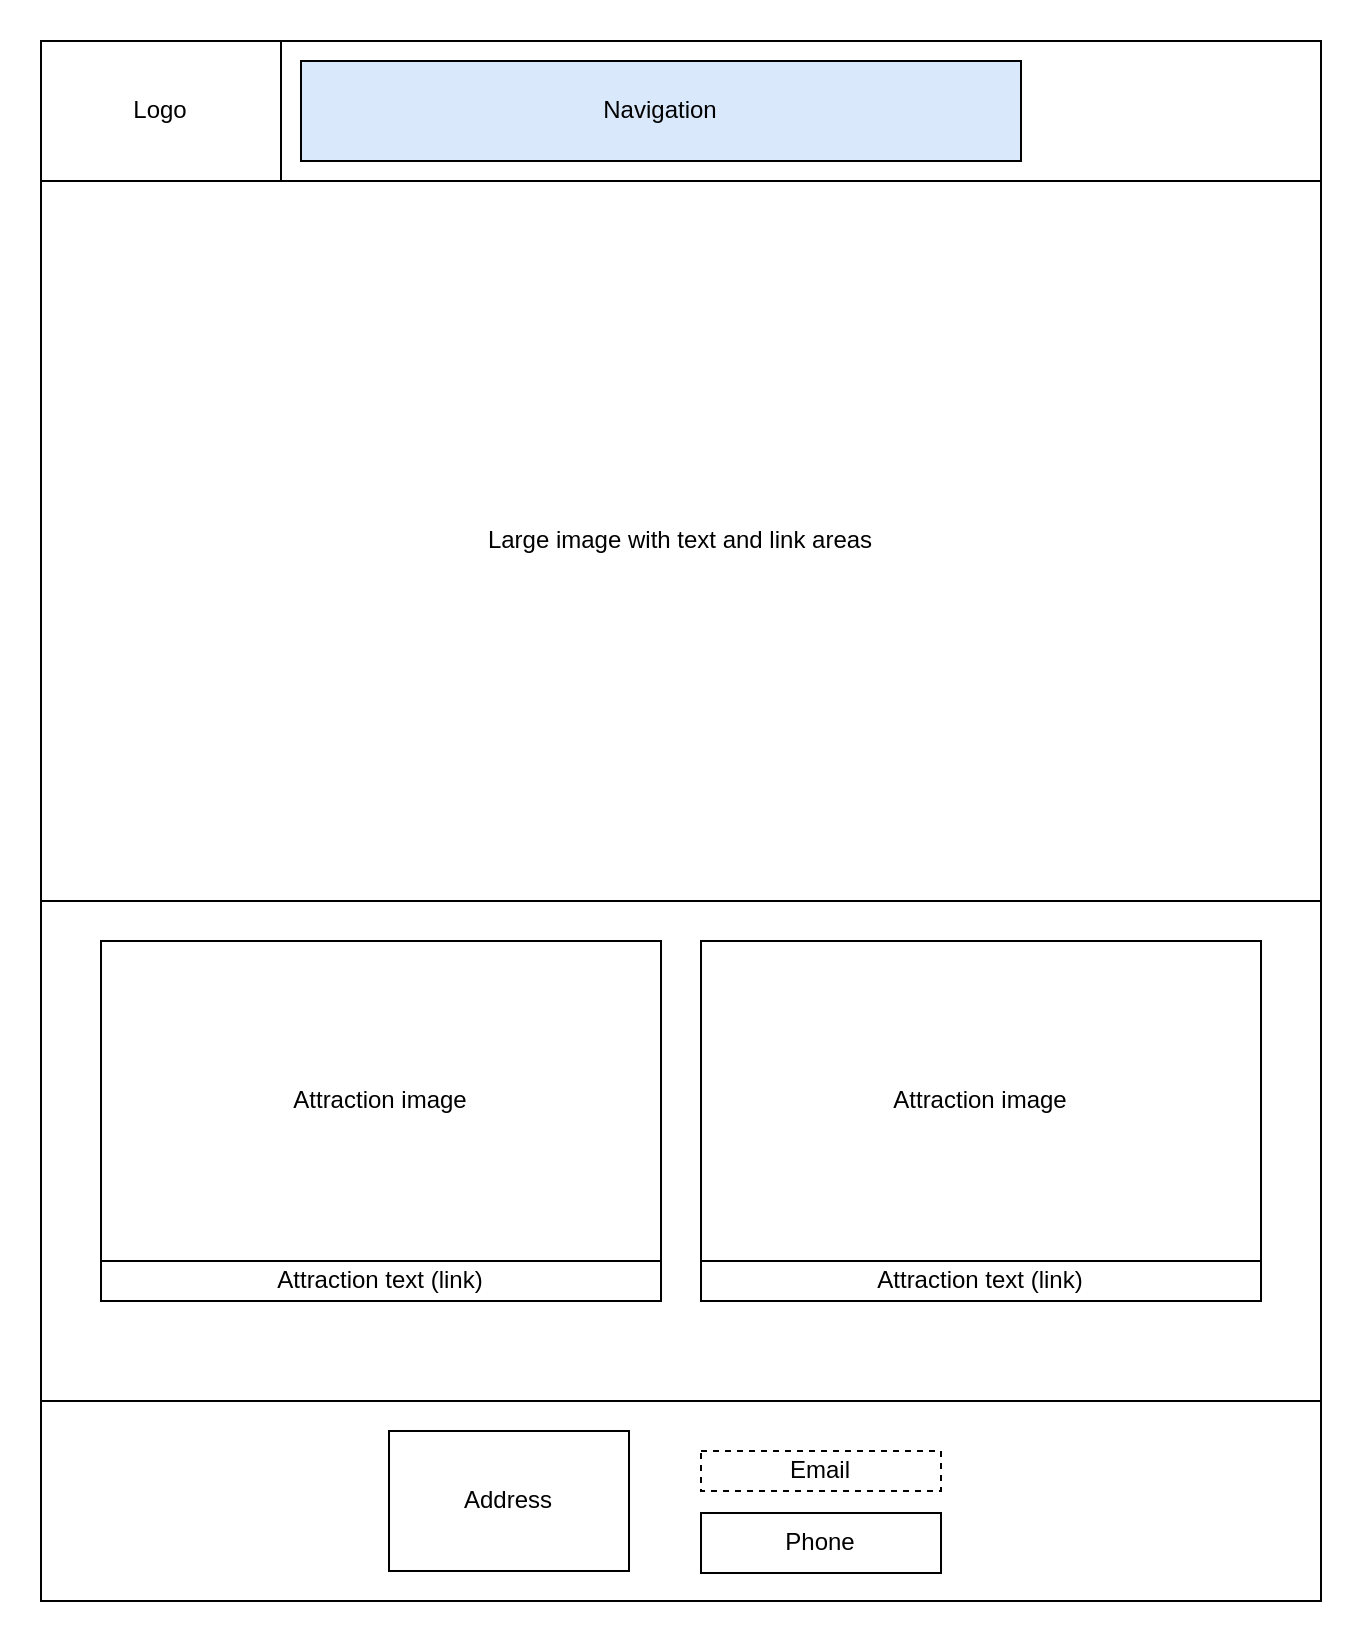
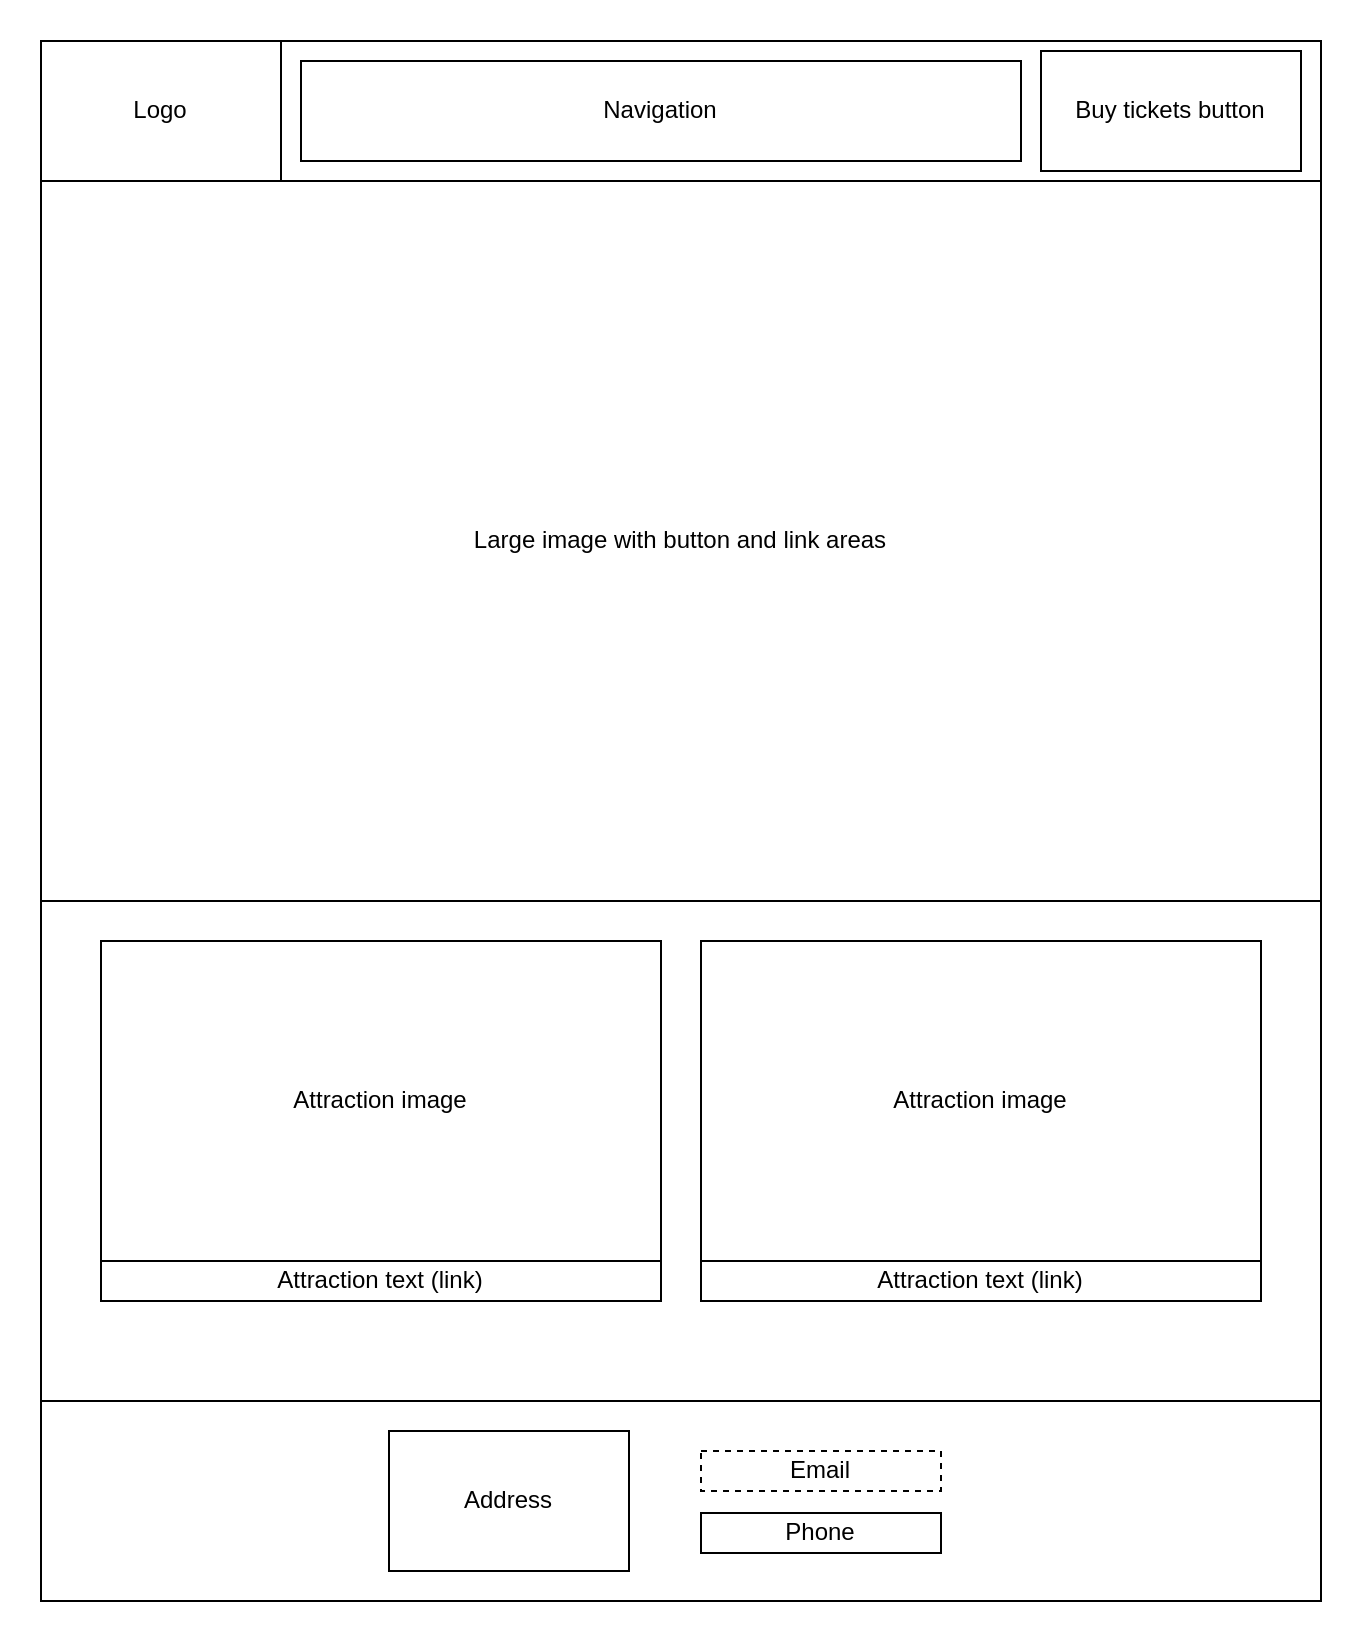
  <mxCell id="0" />
  <mxCell id="1" parent="0" />
  <mxCell id="2" value="" style="rounded=0;whiteSpace=wrap;html=1;" parent="1" vertex="1"><mxGeometry x="20" y="20" width="640" height="70" as="geometry" /></mxCell>
  <mxCell id="3" value="Logo" style="rounded=0;whiteSpace=wrap;html=1;" parent="1" vertex="1"><mxGeometry x="20" y="20" width="120" height="70" as="geometry" /></mxCell>
- <mxCell id="4" value="Navigation" style="rounded=0;whiteSpace=wrap;html=1;fillColor=#dae8fc;" parent="1" vertex="1"><mxGeometry x="150" y="30" width="360" height="50" as="geometry" /></mxCell>
- <mxCell id="5" value="Large image with text and link areas" style="rounded=0;whiteSpace=wrap;html=1;" parent="1" vertex="1"><mxGeometry x="20" y="90" width="640" height="360" as="geometry" /></mxCell>
+ <mxCell id="4" value="Navigation" style="rounded=0;whiteSpace=wrap;html=1;" parent="1" vertex="1"><mxGeometry x="150" y="30" width="360" height="50" as="geometry" /></mxCell>
+ <mxCell id="5" value="Large image with button and link areas" style="rounded=0;whiteSpace=wrap;html=1;" parent="1" vertex="1"><mxGeometry x="20" y="90" width="640" height="360" as="geometry" /></mxCell>
  <mxCell id="6" value="" style="rounded=0;whiteSpace=wrap;html=1;" parent="1" vertex="1"><mxGeometry x="20" y="450" width="640" height="300" as="geometry" /></mxCell>
  <mxCell id="7" value="" style="rounded=0;whiteSpace=wrap;html=1;" parent="1" vertex="1"><mxGeometry x="20" y="700" width="640" height="100" as="geometry" /></mxCell>
+ <mxCell id="8" value="Buy tickets button" style="rounded=0;whiteSpace=wrap;html=1;" parent="1" vertex="1"><mxGeometry x="520" y="25" width="130" height="60" as="geometry" /></mxCell>
  <mxCell id="9" value="Attraction image" style="rounded=0;whiteSpace=wrap;html=1;" parent="1" vertex="1"><mxGeometry x="50" y="470" width="280" height="160" as="geometry" /></mxCell>
  <mxCell id="10" value="Attraction text (link)" style="rounded=0;whiteSpace=wrap;html=1;" parent="1" vertex="1"><mxGeometry x="50" y="630" width="280" height="20" as="geometry" /></mxCell>
  <mxCell id="11" value="Attraction image" style="rounded=0;whiteSpace=wrap;html=1;" parent="1" vertex="1"><mxGeometry x="350" y="470" width="280" height="160" as="geometry" /></mxCell>
  <mxCell id="12" value="Attraction text (link)" style="rounded=0;whiteSpace=wrap;html=1;" parent="1" vertex="1"><mxGeometry x="350" y="630" width="280" height="20" as="geometry" /></mxCell>
  <mxCell id="13" value="Address" style="rounded=0;whiteSpace=wrap;html=1;" parent="1" vertex="1"><mxGeometry x="194" y="715" width="120" height="70" as="geometry" /></mxCell>
  <mxCell id="14" value="Email" style="rounded=0;whiteSpace=wrap;html=1;dashed=1;" parent="1" vertex="1"><mxGeometry x="350" y="725" width="120" height="20" as="geometry" /></mxCell>
- <mxCell id="15" value="Phone" style="rounded=0;whiteSpace=wrap;html=1;" parent="1" vertex="1"><mxGeometry x="350" y="756" width="120" height="30" as="geometry" /></mxCell>
+ <mxCell id="15" value="Phone" style="rounded=0;whiteSpace=wrap;html=1;" parent="1" vertex="1"><mxGeometry x="350" y="756" width="120" height="20" as="geometry" /></mxCell>
